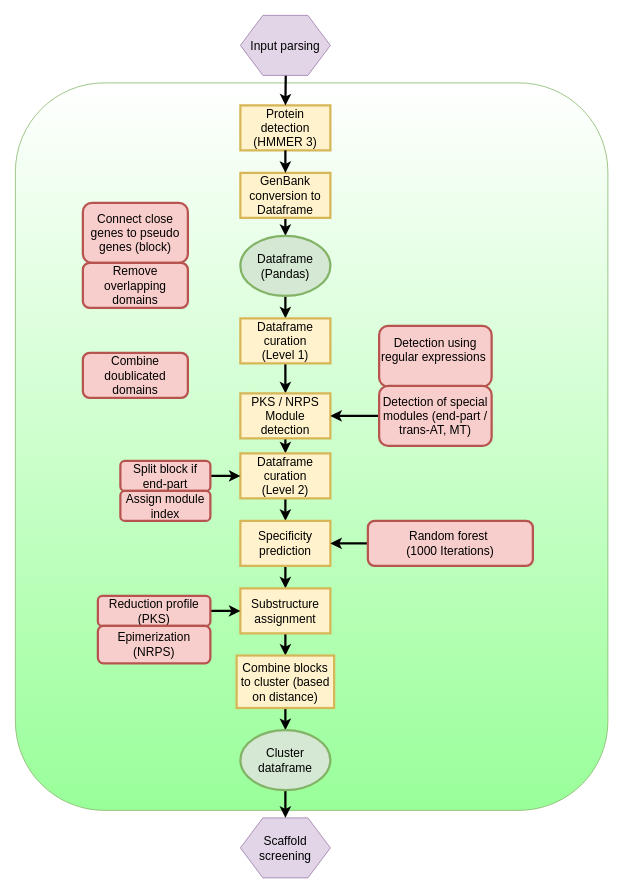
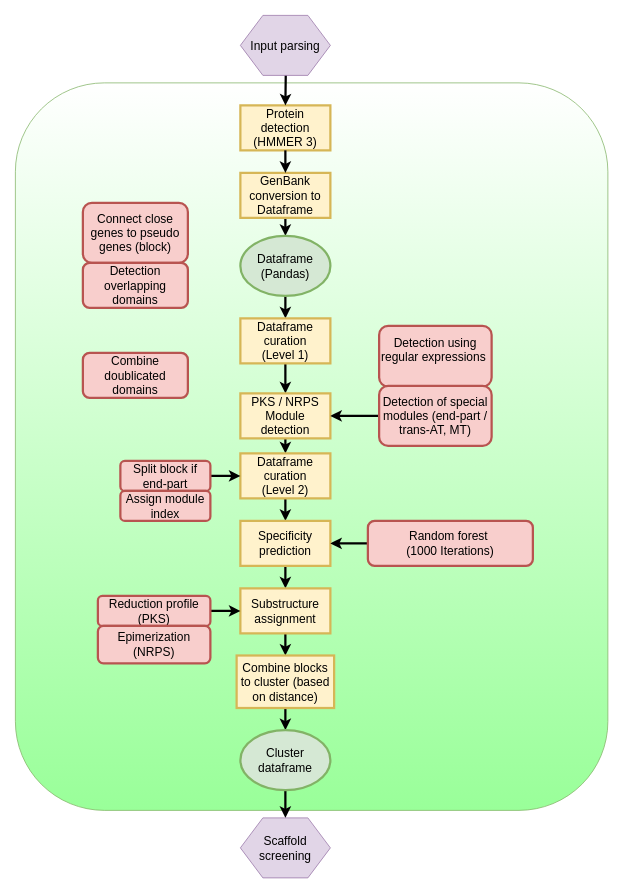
  <mxCell id="0" />
  <mxCell id="1" parent="0" />
  <mxCell id="2" value="" style="rounded=1;whiteSpace=wrap;html=1;fillColor=#FFFFFF;strokeColor=#82b366;gradientDirection=south;gradientColor=#99FF99;" vertex="1" parent="1"><mxGeometry x="20" y="110" width="790" height="970" as="geometry" /></mxCell>
  <mxCell id="3" value="Protein detection (HMMER 3)&lt;br style=&quot;font-size: 16px&quot;&gt;" style="rounded=0;whiteSpace=wrap;html=1;fillColor=#fff2cc;strokeColor=#d6b656;strokeWidth=3;fontSize=16;" vertex="1" parent="1"><mxGeometry x="320" y="140" width="120" height="60" as="geometry" /></mxCell>
  <mxCell id="4" style="edgeStyle=orthogonalEdgeStyle;rounded=0;html=1;exitX=0.5;exitY=1;entryX=0.5;entryY=0;jettySize=auto;orthogonalLoop=1;strokeWidth=3;fontSize=16;" edge="1" parent="1" source="5" target="7"><mxGeometry relative="1" as="geometry" /></mxCell>
  <mxCell id="5" value="GenBank conversion to Dataframe" style="rounded=0;whiteSpace=wrap;html=1;fillColor=#fff2cc;strokeColor=#d6b656;strokeWidth=3;fontSize=16;" vertex="1" parent="1"><mxGeometry x="320" y="230" width="120" height="60" as="geometry" /></mxCell>
  <mxCell id="6" style="edgeStyle=orthogonalEdgeStyle;rounded=0;html=1;exitX=0.5;exitY=1;entryX=0.5;entryY=0;jettySize=auto;orthogonalLoop=1;strokeWidth=3;fontSize=16;" edge="1" parent="1" source="7" target="9"><mxGeometry relative="1" as="geometry" /></mxCell>
  <mxCell id="7" value="&lt;span style=&quot;font-size: 16px;&quot;&gt;Dataframe &lt;br style=&quot;font-size: 16px;&quot;&gt;(Pandas)&lt;/span&gt;" style="ellipse;whiteSpace=wrap;html=1;strokeWidth=3;fillColor=#d5e8d4;strokeColor=#82b366;fontSize=16;" vertex="1" parent="1"><mxGeometry x="320" y="314" width="120" height="80" as="geometry" /></mxCell>
  <mxCell id="8" style="edgeStyle=orthogonalEdgeStyle;rounded=0;html=1;exitX=0.5;exitY=1;entryX=0.5;entryY=0;jettySize=auto;orthogonalLoop=1;strokeWidth=3;fontSize=16;" edge="1" parent="1" source="9" target="13"><mxGeometry relative="1" as="geometry" /></mxCell>
  <mxCell id="9" value="Dataframe curation&lt;br style=&quot;font-size: 16px;&quot;&gt;(Level 1)&lt;br style=&quot;font-size: 16px;&quot;&gt;" style="rounded=0;whiteSpace=wrap;html=1;fillColor=#fff2cc;strokeColor=#d6b656;strokeWidth=3;fontSize=16;" vertex="1" parent="1"><mxGeometry x="320" y="424" width="120" height="60" as="geometry" /></mxCell>
  <mxCell id="10" value="&lt;span style=&quot;font-size: 16px;&quot;&gt;Connect close genes to pseudo genes (block)&lt;/span&gt;" style="rounded=1;whiteSpace=wrap;html=1;fillColor=#f8cecc;strokeColor=#b85450;strokeWidth=3;fontSize=16;" vertex="1" parent="1"><mxGeometry x="110" y="270" width="140" height="80" as="geometry" /></mxCell>
  <mxCell id="11" value="&lt;span style=&quot;font-size: 16px;&quot;&gt;Combine doublicated domains&lt;/span&gt;" style="rounded=1;whiteSpace=wrap;html=1;fillColor=#f8cecc;strokeColor=#b85450;strokeWidth=3;fontSize=16;" vertex="1" parent="1"><mxGeometry x="110" y="470" width="140" height="60" as="geometry" /></mxCell>
  <mxCell id="12" style="edgeStyle=orthogonalEdgeStyle;rounded=0;html=1;exitX=0.5;exitY=1;entryX=0.5;entryY=0;jettySize=auto;orthogonalLoop=1;strokeWidth=3;fontSize=16;" edge="1" parent="1" source="13" target="18"><mxGeometry relative="1" as="geometry" /></mxCell>
  <mxCell id="13" value="PKS / NRPS&lt;br style=&quot;font-size: 16px;&quot;&gt;Module detection&lt;br style=&quot;font-size: 16px;&quot;&gt;" style="rounded=0;whiteSpace=wrap;html=1;fillColor=#fff2cc;strokeColor=#d6b656;strokeWidth=3;fontSize=16;" vertex="1" parent="1"><mxGeometry x="320" y="524" width="120" height="60" as="geometry" /></mxCell>
  <mxCell id="14" value="&lt;span style=&quot;font-size: 16px;&quot;&gt;Detection using&lt;br style=&quot;font-size: 16px;&quot;&gt;regular expressions&amp;nbsp;&lt;br style=&quot;font-size: 16px;&quot;&gt;&lt;br style=&quot;font-size: 16px;&quot;&gt;&lt;/span&gt;" style="rounded=1;whiteSpace=wrap;html=1;fillColor=#f8cecc;strokeColor=#b85450;strokeWidth=3;fontSize=16;" vertex="1" parent="1"><mxGeometry x="505" y="434" width="150" height="81" as="geometry" /></mxCell>
  <mxCell id="15" style="edgeStyle=orthogonalEdgeStyle;rounded=0;html=1;exitX=0;exitY=0.5;entryX=1;entryY=0.5;jettySize=auto;orthogonalLoop=1;strokeWidth=3;fontSize=16;" edge="1" parent="1" source="16" target="13"><mxGeometry relative="1" as="geometry" /></mxCell>
  <mxCell id="16" value="&lt;span style=&quot;font-size: 16px;&quot;&gt;Detection of special modules (end-part / trans-AT, MT)&lt;br style=&quot;font-size: 16px;&quot;&gt;&lt;/span&gt;" style="rounded=1;whiteSpace=wrap;html=1;fillColor=#f8cecc;strokeColor=#b85450;strokeWidth=3;fontSize=16;" vertex="1" parent="1"><mxGeometry x="505" y="514" width="150" height="80" as="geometry" /></mxCell>
  <mxCell id="17" style="edgeStyle=orthogonalEdgeStyle;rounded=0;html=1;exitX=0.5;exitY=1;entryX=0.5;entryY=0;jettySize=auto;orthogonalLoop=1;strokeWidth=3;fontSize=16;" edge="1" parent="1" source="18" target="23"><mxGeometry relative="1" as="geometry" /></mxCell>
  <mxCell id="18" value="Dataframe curation&lt;br style=&quot;font-size: 16px;&quot;&gt;(Level 2)&lt;br style=&quot;font-size: 16px;&quot;&gt;" style="rounded=0;whiteSpace=wrap;html=1;fillColor=#fff2cc;strokeColor=#d6b656;strokeWidth=3;fontSize=16;" vertex="1" parent="1"><mxGeometry x="320" y="604" width="120" height="60" as="geometry" /></mxCell>
  <mxCell id="19" style="edgeStyle=orthogonalEdgeStyle;rounded=0;html=1;exitX=1;exitY=0.5;entryX=0;entryY=0.5;jettySize=auto;orthogonalLoop=1;strokeWidth=3;fontSize=16;" edge="1" parent="1" source="20" target="18"><mxGeometry relative="1" as="geometry" /></mxCell>
  <mxCell id="20" value="&lt;span style=&quot;font-size: 16px;&quot;&gt;Split block if end-part&lt;br style=&quot;font-size: 16px;&quot;&gt;&lt;/span&gt;" style="rounded=1;whiteSpace=wrap;html=1;fillColor=#f8cecc;strokeColor=#b85450;strokeWidth=3;fontSize=16;" vertex="1" parent="1"><mxGeometry x="160" y="614" width="120" height="40" as="geometry" /></mxCell>
  <mxCell id="21" value="&lt;span style=&quot;font-size: 16px;&quot;&gt;Assign module index&lt;br style=&quot;font-size: 16px;&quot;&gt;&lt;/span&gt;" style="rounded=1;whiteSpace=wrap;html=1;fillColor=#f8cecc;strokeColor=#b85450;strokeWidth=3;fontSize=16;" vertex="1" parent="1"><mxGeometry x="160" y="654" width="120" height="40" as="geometry" /></mxCell>
  <mxCell id="22" style="edgeStyle=orthogonalEdgeStyle;rounded=0;html=1;exitX=0.5;exitY=1;entryX=0.5;entryY=0;jettySize=auto;orthogonalLoop=1;strokeWidth=3;fontSize=16;" edge="1" parent="1" source="23" target="27"><mxGeometry relative="1" as="geometry" /></mxCell>
  <mxCell id="23" value="Specificity prediction&lt;br style=&quot;font-size: 16px;&quot;&gt;" style="rounded=0;whiteSpace=wrap;html=1;fillColor=#fff2cc;strokeColor=#d6b656;strokeWidth=3;fontSize=16;" vertex="1" parent="1"><mxGeometry x="320" y="694" width="120" height="60" as="geometry" /></mxCell>
  <mxCell id="24" style="edgeStyle=orthogonalEdgeStyle;rounded=0;jumpSize=100;html=1;exitX=0;exitY=0.5;entryX=1;entryY=0.5;jettySize=auto;orthogonalLoop=1;strokeWidth=3;fontSize=16;" edge="1" parent="1" source="25" target="23"><mxGeometry relative="1" as="geometry" /></mxCell>
  <mxCell id="25" value="Random forest&amp;nbsp;&lt;br style=&quot;font-size: 16px;&quot;&gt;&lt;span style=&quot;font-size: 16px;&quot;&gt;(1000 Iterations)&lt;br style=&quot;font-size: 16px;&quot;&gt;&lt;/span&gt;" style="rounded=1;whiteSpace=wrap;html=1;fillColor=#f8cecc;strokeColor=#b85450;strokeWidth=3;fontSize=16;" vertex="1" parent="1"><mxGeometry x="490" y="694" width="220" height="60" as="geometry" /></mxCell>
  <mxCell id="26" style="edgeStyle=orthogonalEdgeStyle;rounded=0;html=1;exitX=0.5;exitY=1;entryX=0.5;entryY=0;jettySize=auto;orthogonalLoop=1;strokeWidth=3;fontSize=16;" edge="1" parent="1" source="27" target="32"><mxGeometry relative="1" as="geometry" /></mxCell>
  <mxCell id="27" value="Substructure assignment&lt;br style=&quot;font-size: 16px;&quot;&gt;" style="rounded=0;whiteSpace=wrap;html=1;fillColor=#fff2cc;strokeColor=#d6b656;strokeWidth=3;fontSize=16;" vertex="1" parent="1"><mxGeometry x="320" y="784" width="120" height="60" as="geometry" /></mxCell>
  <mxCell id="28" style="edgeStyle=orthogonalEdgeStyle;rounded=0;html=1;exitX=1;exitY=0.5;entryX=0;entryY=0.5;jettySize=auto;orthogonalLoop=1;strokeWidth=3;fontSize=16;" edge="1" parent="1" source="29" target="27"><mxGeometry relative="1" as="geometry" /></mxCell>
  <mxCell id="29" value="&lt;span style=&quot;font-size: 16px;&quot;&gt;Reduction&amp;nbsp;profile (PKS)&lt;br style=&quot;font-size: 16px;&quot;&gt;&lt;/span&gt;" style="rounded=1;whiteSpace=wrap;html=1;fillColor=#f8cecc;strokeColor=#b85450;strokeWidth=3;fontSize=16;" vertex="1" parent="1"><mxGeometry x="130" y="794" width="150" height="40" as="geometry" /></mxCell>
  <mxCell id="30" value="&lt;span style=&quot;font-size: 16px;&quot;&gt;Epimerization (NRPS)&lt;br style=&quot;font-size: 16px;&quot;&gt;&lt;/span&gt;" style="rounded=1;whiteSpace=wrap;html=1;fillColor=#f8cecc;strokeColor=#b85450;strokeWidth=3;fontSize=16;" vertex="1" parent="1"><mxGeometry x="130" y="834" width="150" height="50" as="geometry" /></mxCell>
  <mxCell id="31" style="edgeStyle=orthogonalEdgeStyle;rounded=0;html=1;exitX=0.5;exitY=1;jettySize=auto;orthogonalLoop=1;entryX=0.5;entryY=0;strokeWidth=3;fontSize=16;" edge="1" parent="1" source="32" target="34"><mxGeometry relative="1" as="geometry"><mxPoint x="380" y="964" as="targetPoint" /></mxGeometry></mxCell>
  <mxCell id="32" value="Combine blocks to cluster (based on distance)&lt;br style=&quot;font-size: 16px;&quot;&gt;" style="rounded=0;whiteSpace=wrap;html=1;fillColor=#fff2cc;strokeColor=#d6b656;strokeWidth=3;fontSize=16;" vertex="1" parent="1"><mxGeometry x="315" y="873.5" width="130" height="70" as="geometry" /></mxCell>
  <mxCell id="33" style="edgeStyle=orthogonalEdgeStyle;rounded=0;html=1;jettySize=auto;orthogonalLoop=1;strokeWidth=3;fontSize=16;exitX=0.5;exitY=1;exitDx=0;exitDy=0;entryX=0.5;entryY=0;entryDx=0;entryDy=0;" edge="1" parent="1" source="34" target="39"><mxGeometry relative="1" as="geometry"><mxPoint x="375.069" y="1145.517" as="sourcePoint" /><mxPoint x="380" y="1079" as="targetPoint" /></mxGeometry></mxCell>
  <mxCell id="34" value="Cluster dataframe&lt;br style=&quot;font-size: 16px;&quot;&gt;" style="ellipse;whiteSpace=wrap;html=1;strokeWidth=3;fillColor=#d5e8d4;strokeColor=#82b366;fontSize=16;" vertex="1" parent="1"><mxGeometry x="320" y="973" width="120" height="80" as="geometry" /></mxCell>
  <mxCell id="35" style="edgeStyle=orthogonalEdgeStyle;rounded=0;html=1;jettySize=auto;orthogonalLoop=1;strokeWidth=3;fontSize=16;entryX=0.5;entryY=0;" edge="1" parent="1" target="5"><mxGeometry relative="1" as="geometry"><mxPoint x="380" y="200" as="sourcePoint" /><mxPoint x="390" y="130" as="targetPoint" /></mxGeometry></mxCell>
- <mxCell id="36" value="&lt;span style=&quot;font-size: 16px&quot;&gt;Remove overlapping domains&lt;/span&gt;" style="rounded=1;whiteSpace=wrap;html=1;fillColor=#f8cecc;strokeColor=#b85450;strokeWidth=3;fontSize=16;" vertex="1" parent="1"><mxGeometry x="110" y="350" width="140" height="60" as="geometry" /></mxCell>
+ <mxCell id="36" value="&lt;span style=&quot;font-size: 16px&quot;&gt;Detection overlapping domains&lt;/span&gt;" style="rounded=1;whiteSpace=wrap;html=1;fillColor=#f8cecc;strokeColor=#b85450;strokeWidth=3;fontSize=16;" vertex="1" parent="1"><mxGeometry x="110" y="350" width="140" height="60" as="geometry" /></mxCell>
  <mxCell id="37" style="edgeStyle=orthogonalEdgeStyle;rounded=0;html=1;exitX=0.5;exitY=1;jettySize=auto;orthogonalLoop=1;strokeWidth=3;fontSize=16;exitDx=0;exitDy=0;entryX=0.5;entryY=0;entryDx=0;entryDy=0;" edge="1" parent="1" target="3"><mxGeometry relative="1" as="geometry"><mxPoint x="389.897" y="25.31" as="targetPoint" /><mxPoint x="380" y="58.857" as="sourcePoint" /></mxGeometry></mxCell>
  <mxCell id="38" value="&lt;font style=&quot;font-size: 16px&quot;&gt;Input parsing&lt;/font&gt;&lt;br&gt;" style="shape=hexagon;perimeter=hexagonPerimeter2;whiteSpace=wrap;html=1;fillColor=#e1d5e7;strokeColor=#9673a6;" vertex="1" parent="1"><mxGeometry x="320" y="20" width="120" height="80" as="geometry" /></mxCell>
  <mxCell id="39" value="&lt;font style=&quot;font-size: 16px&quot;&gt;Scaffold screening&lt;/font&gt;&lt;br&gt;" style="shape=hexagon;perimeter=hexagonPerimeter2;whiteSpace=wrap;html=1;fillColor=#e1d5e7;strokeColor=#9673a6;" vertex="1" parent="1"><mxGeometry x="320" y="1090" width="120" height="80" as="geometry" /></mxCell>
